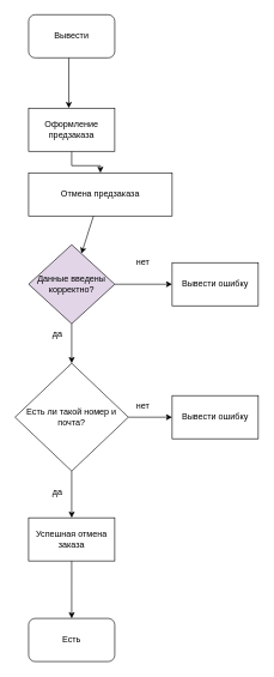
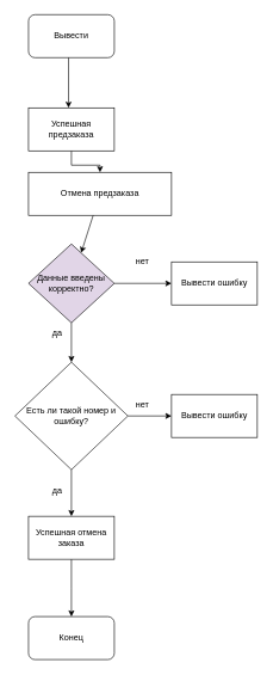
  <mxCell id="0" />
  <mxCell id="1" parent="0" />
  <mxCell id="2" value="Вывести" style="rounded=1;whiteSpace=wrap;html=1;" vertex="1" parent="1"><mxGeometry x="39" y="20" width="120" height="60" as="geometry" /></mxCell>
  <mxCell id="3" value="" style="endArrow=classic;html=1;rounded=0;" edge="1" parent="1"><mxGeometry width="50" height="50" relative="1" as="geometry"><mxPoint x="95" y="80" as="sourcePoint" /><mxPoint x="95" y="150" as="targetPoint" /></mxGeometry></mxCell>
  <mxCell id="4" value="" style="edgeStyle=orthogonalEdgeStyle;rounded=0;orthogonalLoop=1;jettySize=auto;html=1;" edge="1" parent="1" source="5" target="16"><mxGeometry relative="1" as="geometry" /></mxCell>
- <mxCell id="5" value="Оформление предзаказа" style="rounded=0;whiteSpace=wrap;html=1;" vertex="1" parent="1"><mxGeometry x="39" y="150" width="120" height="60" as="geometry" /></mxCell>
+ <mxCell id="5" value="Успешная предзаказа" style="rounded=0;whiteSpace=wrap;html=1;" vertex="1" parent="1"><mxGeometry x="39" y="150" width="120" height="60" as="geometry" /></mxCell>
  <mxCell id="6" value="" style="edgeStyle=orthogonalEdgeStyle;rounded=0;orthogonalLoop=1;jettySize=auto;html=1;" edge="1" parent="1" source="8" target="9"><mxGeometry relative="1" as="geometry" /></mxCell>
  <mxCell id="7" value="" style="edgeStyle=orthogonalEdgeStyle;rounded=0;orthogonalLoop=1;jettySize=auto;html=1;" edge="1" parent="1" source="8" target="13"><mxGeometry relative="1" as="geometry" /></mxCell>
  <mxCell id="8" value="Данные введены корректно?" style="rhombus;whiteSpace=wrap;html=1;fillColor=#e1d5e7;" vertex="1" parent="1"><mxGeometry x="39" y="340" width="120" height="110" as="geometry" /></mxCell>
  <mxCell id="9" value="Вывести ошибку" style="whiteSpace=wrap;html=1;" vertex="1" parent="1"><mxGeometry x="239" y="365" width="120" height="60" as="geometry" /></mxCell>
  <mxCell id="10" value="нет" style="text;html=1;align=center;verticalAlign=middle;resizable=0;points=[];autosize=1;strokeColor=none;fillColor=none;" vertex="1" parent="1"><mxGeometry x="178" y="350" width="40" height="30" as="geometry" /></mxCell>
  <mxCell id="11" value="" style="edgeStyle=orthogonalEdgeStyle;rounded=0;orthogonalLoop=1;jettySize=auto;html=1;" edge="1" parent="1" source="13" target="14"><mxGeometry relative="1" as="geometry" /></mxCell>
  <mxCell id="12" value="" style="edgeStyle=orthogonalEdgeStyle;rounded=0;orthogonalLoop=1;jettySize=auto;html=1;" edge="1" parent="1" source="13" target="19"><mxGeometry relative="1" as="geometry" /></mxCell>
- <mxCell id="13" value="Есть ли такой номер и почта?" style="rhombus;whiteSpace=wrap;html=1;" vertex="1" parent="1"><mxGeometry x="20" y="505" width="158" height="150" as="geometry" /></mxCell>
+ <mxCell id="13" value="Есть ли такой номер и ошибку?" style="rhombus;whiteSpace=wrap;html=1;" vertex="1" parent="1"><mxGeometry x="20" y="505" width="158" height="150" as="geometry" /></mxCell>
  <mxCell id="14" value="Вывести ошибку" style="whiteSpace=wrap;html=1;" vertex="1" parent="1"><mxGeometry x="239" y="550" width="120" height="60" as="geometry" /></mxCell>
  <mxCell id="15" value="да" style="text;html=1;align=center;verticalAlign=middle;resizable=0;points=[];autosize=1;strokeColor=none;fillColor=none;" vertex="1" parent="1"><mxGeometry x="59" y="450" width="40" height="30" as="geometry" /></mxCell>
  <mxCell id="16" value="Отмена предзаказа" style="whiteSpace=wrap;html=1;rounded=0;" vertex="1" parent="1"><mxGeometry x="39" y="240" width="200" height="60" as="geometry" /></mxCell>
  <mxCell id="17" value="" style="endArrow=classic;html=1;rounded=0;" edge="1" parent="1" source="16" target="8"><mxGeometry width="50" height="50" relative="1" as="geometry"><mxPoint x="75" y="300" as="sourcePoint" /><mxPoint x="125" y="250" as="targetPoint" /></mxGeometry></mxCell>
  <mxCell id="18" value="" style="edgeStyle=orthogonalEdgeStyle;rounded=0;orthogonalLoop=1;jettySize=auto;html=1;" edge="1" parent="1" source="19"><mxGeometry relative="1" as="geometry"><mxPoint x="99" y="860" as="targetPoint" /></mxGeometry></mxCell>
  <mxCell id="19" value="Успешная отмена заказа" style="whiteSpace=wrap;html=1;" vertex="1" parent="1"><mxGeometry x="39" y="720" width="120" height="60" as="geometry" /></mxCell>
  <mxCell id="20" value="нет" style="text;html=1;align=center;verticalAlign=middle;resizable=0;points=[];autosize=1;strokeColor=none;fillColor=none;" vertex="1" parent="1"><mxGeometry x="178" y="550" width="40" height="30" as="geometry" /></mxCell>
  <mxCell id="21" value="да" style="text;html=1;align=center;verticalAlign=middle;resizable=0;points=[];autosize=1;strokeColor=none;fillColor=none;" vertex="1" parent="1"><mxGeometry x="59" y="670" width="40" height="30" as="geometry" /></mxCell>
- <mxCell id="22" value="Есть" style="rounded=1;whiteSpace=wrap;html=1;" vertex="1" parent="1"><mxGeometry x="39" y="860" width="120" height="60" as="geometry" /></mxCell>
+ <mxCell id="22" value="Конец" style="rounded=1;whiteSpace=wrap;html=1;" vertex="1" parent="1"><mxGeometry x="39" y="860" width="120" height="60" as="geometry" /></mxCell>
